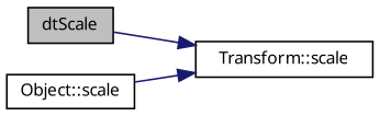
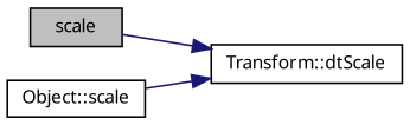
  digraph {
    fontname="Noto Sans"
    rankdir=LR
    node [color=black fillcolor=white fontname="Noto Sans" fontsize=10 shape=record style=filled]
    edge [color=midnightblue fontname="Noto Sans" fontsize=10 labelfontname=Helvetica labelfontsize=10 style=solid]
-   n1 [fillcolor=grey75 fontcolor=black height=0.2 label=dtScale width=0.4]
-   n2 [height=0.2 label="Transform::scale" width=0.4]
+   n1 [fillcolor=grey75 fontcolor=black height=0.2 label=scale width=0.4]
+   n2 [height=0.2 label="Transform::dtScale" width=0.4]
    n3 [height=0.2 label="Object::scale" width=0.4]
    n1 -> n2
    n3 -> n2
  }
